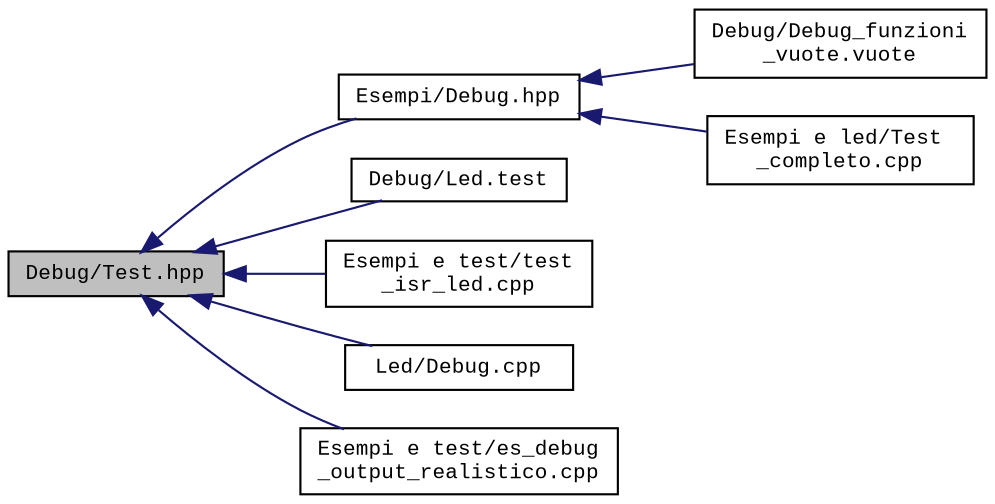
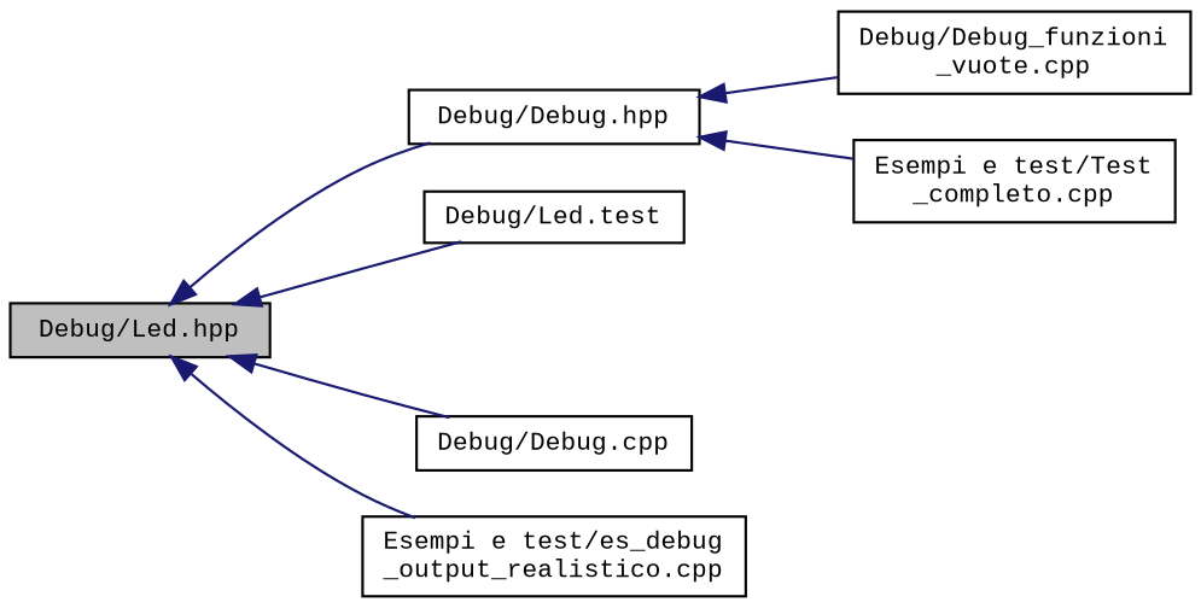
  digraph {
    fontname="Liberation Mono"
    rankdir=LR
    node [color=black fillcolor=white fontname="Liberation Mono" fontsize=10 shape=record style=filled]
    edge [color=midnightblue dir=back fontname="Liberation Mono" fontsize=10 labelfontname=Helvetica labelfontsize=10 style=solid]
-   n1 [fillcolor=grey75 fontcolor=black height=0.2 label="Debug/Test.hpp" width=0.4]
-   n2 [height=0.2 label="Esempi/Debug.hpp" width=0.4]
+   n1 [fillcolor=grey75 fontcolor=black height=0.2 label="Debug/Led.hpp" width=0.4]
+   n2 [height=0.2 label="Debug/Debug.hpp" width=0.4]
    n3 [height=0.2 label="Debug/Led.test" width=0.4]
-   n4 [height=0.2 label="Esempi e test/test\l_isr_led.cpp" width=0.4]
-   n5 [height=0.2 label="Led/Debug.cpp" width=0.4]
+   n5 [height=0.2 label="Debug/Debug.cpp" width=0.4]
    n6 [height=0.2 label="Esempi e test/es_debug\l_output_realistico.cpp" width=0.4]
-   n7 [height=0.2 label="Debug/Debug_funzioni\l_vuote.vuote" width=0.4]
-   n8 [height=0.2 label="Esempi e led/Test\l_completo.cpp" width=0.4]
+   n7 [height=0.2 label="Debug/Debug_funzioni\l_vuote.cpp" width=0.4]
+   n8 [height=0.2 label="Esempi e test/Test\l_completo.cpp" width=0.4]
    n1 -> n2
    n1 -> n3
-   n1 -> n4
    n1 -> n5
    n1 -> n6
    n2 -> n7
    n2 -> n8
  }
